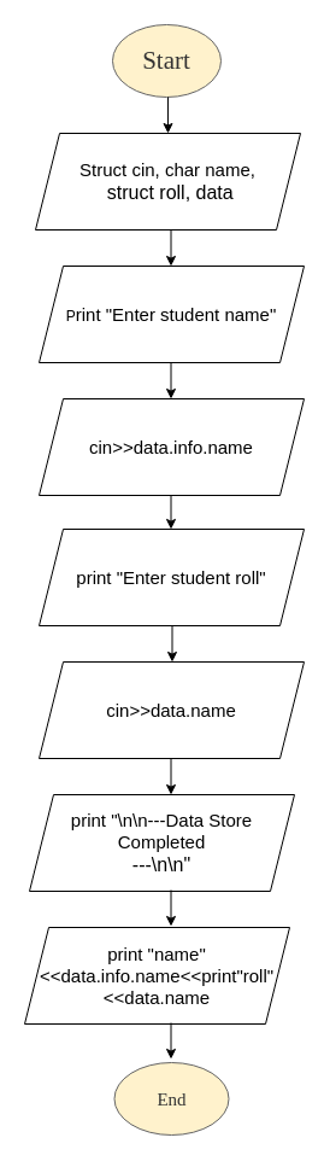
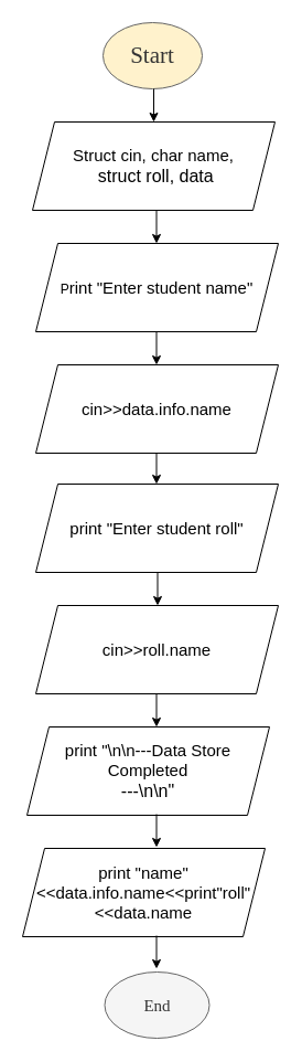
  <mxCell id="0" />
  <mxCell id="1" parent="0" />
  <mxCell id="2" value="&lt;font style=&quot;font-size: 21px;&quot; face=&quot;Comic Sans MS&quot;&gt;Start&lt;/font&gt;" style="ellipse;whiteSpace=wrap;html=1;fillColor=#fff2cc;strokeColor=#666666;fontColor=#333333;" parent="1" vertex="1"><mxGeometry x="93" y="20" width="90" height="60" as="geometry" /></mxCell>
  <mxCell id="3" value="" style="endArrow=classic;html=1;rounded=0;fontFamily=Comic Sans MS;fontSize=21;" parent="1" edge="1"><mxGeometry width="50" height="50" relative="1" as="geometry"><mxPoint x="139" y="80" as="sourcePoint" /><mxPoint x="139" y="110" as="targetPoint" /></mxGeometry></mxCell>
  <mxCell id="4" value="" style="endArrow=classic;html=1;rounded=0;fontFamily=Comic Sans MS;fontSize=21;" parent="1" edge="1"><mxGeometry width="50" height="50" relative="1" as="geometry"><mxPoint x="141.5" y="190" as="sourcePoint" /><mxPoint x="141.5" y="220" as="targetPoint" /></mxGeometry></mxCell>
  <mxCell id="5" value="" style="endArrow=classic;html=1;rounded=0;fontFamily=Comic Sans MS;fontSize=21;" parent="1" edge="1"><mxGeometry width="50" height="50" relative="1" as="geometry"><mxPoint x="141.5" y="300" as="sourcePoint" /><mxPoint x="141.5" y="330" as="targetPoint" /></mxGeometry></mxCell>
  <mxCell id="6" value="" style="endArrow=classic;html=1;rounded=0;fontFamily=Comic Sans MS;fontSize=21;" parent="1" edge="1"><mxGeometry width="50" height="50" relative="1" as="geometry"><mxPoint x="141.5" y="408" as="sourcePoint" /><mxPoint x="141.5" y="438" as="targetPoint" /></mxGeometry></mxCell>
- <mxCell id="7" value="End" style="ellipse;whiteSpace=wrap;html=1;fontFamily=Comic Sans MS;fontSize=15;fillColor=#fff2cc;fontColor=#333333;strokeColor=#666666;" parent="1" vertex="1"><mxGeometry x="94.5" y="880" width="95" height="60" as="geometry" /></mxCell>
+ <mxCell id="7" value="End" style="ellipse;whiteSpace=wrap;html=1;fontFamily=Comic Sans MS;fontSize=15;fillColor=#f5f5f5;fontColor=#333333;strokeColor=#666666;" parent="1" vertex="1"><mxGeometry x="94.5" y="880" width="95" height="60" as="geometry" /></mxCell>
  <mxCell id="8" value="&lt;div&gt;&lt;font style=&quot;font-size: 15px;&quot;&gt;Struct cin, char name,&lt;/font&gt;&lt;/div&gt;&lt;div&gt;&lt;font size=&quot;3&quot;&gt;&amp;nbsp;struct roll, data&lt;/font&gt;&lt;/div&gt;" style="shape=parallelogram;perimeter=parallelogramPerimeter;whiteSpace=wrap;html=1;fixedSize=1;" parent="1" vertex="1"><mxGeometry x="29" y="110" width="220" height="80" as="geometry" /></mxCell>
  <mxCell id="9" value="P&lt;font style=&quot;font-size: 15px;&quot;&gt;rint &quot;Enter student name&quot;&lt;/font&gt;" style="shape=parallelogram;perimeter=parallelogramPerimeter;whiteSpace=wrap;html=1;fixedSize=1;" parent="1" vertex="1"><mxGeometry x="32" y="220" width="220" height="80" as="geometry" /></mxCell>
  <mxCell id="10" value="&lt;font style=&quot;font-size: 15px;&quot;&gt;cin&amp;gt;&amp;gt;data.info.name&lt;/font&gt;" style="shape=parallelogram;perimeter=parallelogramPerimeter;whiteSpace=wrap;html=1;fixedSize=1;" parent="1" vertex="1"><mxGeometry x="32" y="330" width="220" height="80" as="geometry" /></mxCell>
  <mxCell id="11" value="&lt;font style=&quot;font-size: 15px;&quot;&gt;print &quot;Enter student roll&quot;&lt;/font&gt;" style="shape=parallelogram;perimeter=parallelogramPerimeter;whiteSpace=wrap;html=1;fixedSize=1;" parent="1" vertex="1"><mxGeometry x="32" y="438" width="220" height="80" as="geometry" /></mxCell>
  <mxCell id="12" value="" style="endArrow=classic;html=1;rounded=0;fontFamily=Comic Sans MS;fontSize=21;" parent="1" edge="1"><mxGeometry width="50" height="50" relative="1" as="geometry"><mxPoint x="142.5" y="518" as="sourcePoint" /><mxPoint x="142.5" y="548" as="targetPoint" /></mxGeometry></mxCell>
- <mxCell id="13" value="&lt;font style=&quot;font-size: 15px;&quot;&gt;cin&amp;gt;&amp;gt;data.name&lt;/font&gt;" style="shape=parallelogram;perimeter=parallelogramPerimeter;whiteSpace=wrap;html=1;fixedSize=1;" parent="1" vertex="1"><mxGeometry x="32" y="548" width="220" height="80" as="geometry" /></mxCell>
+ <mxCell id="13" value="&lt;font style=&quot;font-size: 15px;&quot;&gt;cin&amp;gt;&amp;gt;roll.name&lt;/font&gt;" style="shape=parallelogram;perimeter=parallelogramPerimeter;whiteSpace=wrap;html=1;fixedSize=1;" parent="1" vertex="1"><mxGeometry x="32" y="548" width="220" height="80" as="geometry" /></mxCell>
  <mxCell id="14" value="&lt;div&gt;&lt;font style=&quot;font-size: 15px;&quot;&gt;print &quot;\n\n---Data Store Completed&lt;/font&gt;&lt;/div&gt;&lt;div&gt;&lt;font size=&quot;3&quot;&gt;---\n\n&quot;&lt;/font&gt;&lt;br&gt;&lt;/div&gt;" style="shape=parallelogram;perimeter=parallelogramPerimeter;whiteSpace=wrap;html=1;fixedSize=1;" parent="1" vertex="1"><mxGeometry x="24" y="658" width="220" height="80" as="geometry" /></mxCell>
  <mxCell id="15" value="" style="endArrow=classic;html=1;rounded=0;fontFamily=Comic Sans MS;fontSize=21;" parent="1" edge="1"><mxGeometry width="50" height="50" relative="1" as="geometry"><mxPoint x="141.5" y="628" as="sourcePoint" /><mxPoint x="141.5" y="658" as="targetPoint" /></mxGeometry></mxCell>
  <mxCell id="16" value="&lt;font style=&quot;font-size: 15px;&quot;&gt;print &quot;name&quot;&amp;lt;&amp;lt;data.info.name&amp;lt;&amp;lt;print&quot;roll&quot;&amp;lt;&amp;lt;data.name&lt;/font&gt;" style="shape=parallelogram;perimeter=parallelogramPerimeter;whiteSpace=wrap;html=1;fixedSize=1;" parent="1" vertex="1"><mxGeometry x="20" y="768" width="220" height="80" as="geometry" /></mxCell>
  <mxCell id="17" value="" style="endArrow=classic;html=1;rounded=0;fontFamily=Comic Sans MS;fontSize=21;" parent="1" edge="1"><mxGeometry width="50" height="50" relative="1" as="geometry"><mxPoint x="141.5" y="737" as="sourcePoint" /><mxPoint x="141.5" y="767" as="targetPoint" /></mxGeometry></mxCell>
  <mxCell id="18" value="" style="endArrow=classic;html=1;rounded=0;fontFamily=Comic Sans MS;fontSize=21;" parent="1" edge="1"><mxGeometry width="50" height="50" relative="1" as="geometry"><mxPoint x="141.5" y="847" as="sourcePoint" /><mxPoint x="141.5" y="877" as="targetPoint" /></mxGeometry></mxCell>
